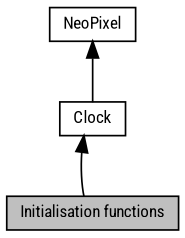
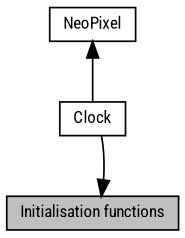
  digraph {
    fontname="Roboto Condensed"
    rankdir=TB
    node [color=black fillcolor=white fontname="Roboto Condensed" fontsize=10 shape=record style=filled]
    edge [dir=back fontname="Roboto Condensed" fontsize=10 labelfontname=Helvetica labelfontsize=10 shape=plaintext style=solid]
    n1 [height=0.2 label=Clock width=0.4]
    n2 [fillcolor=grey75 fontcolor=black height=0.2 label="Initialisation functions" width=0.4]
    n3 [height=0.2 label=NeoPixel width=0.4]
-   n1 -> n2
+   n2 -> n1
    n3 -> n1
  }
